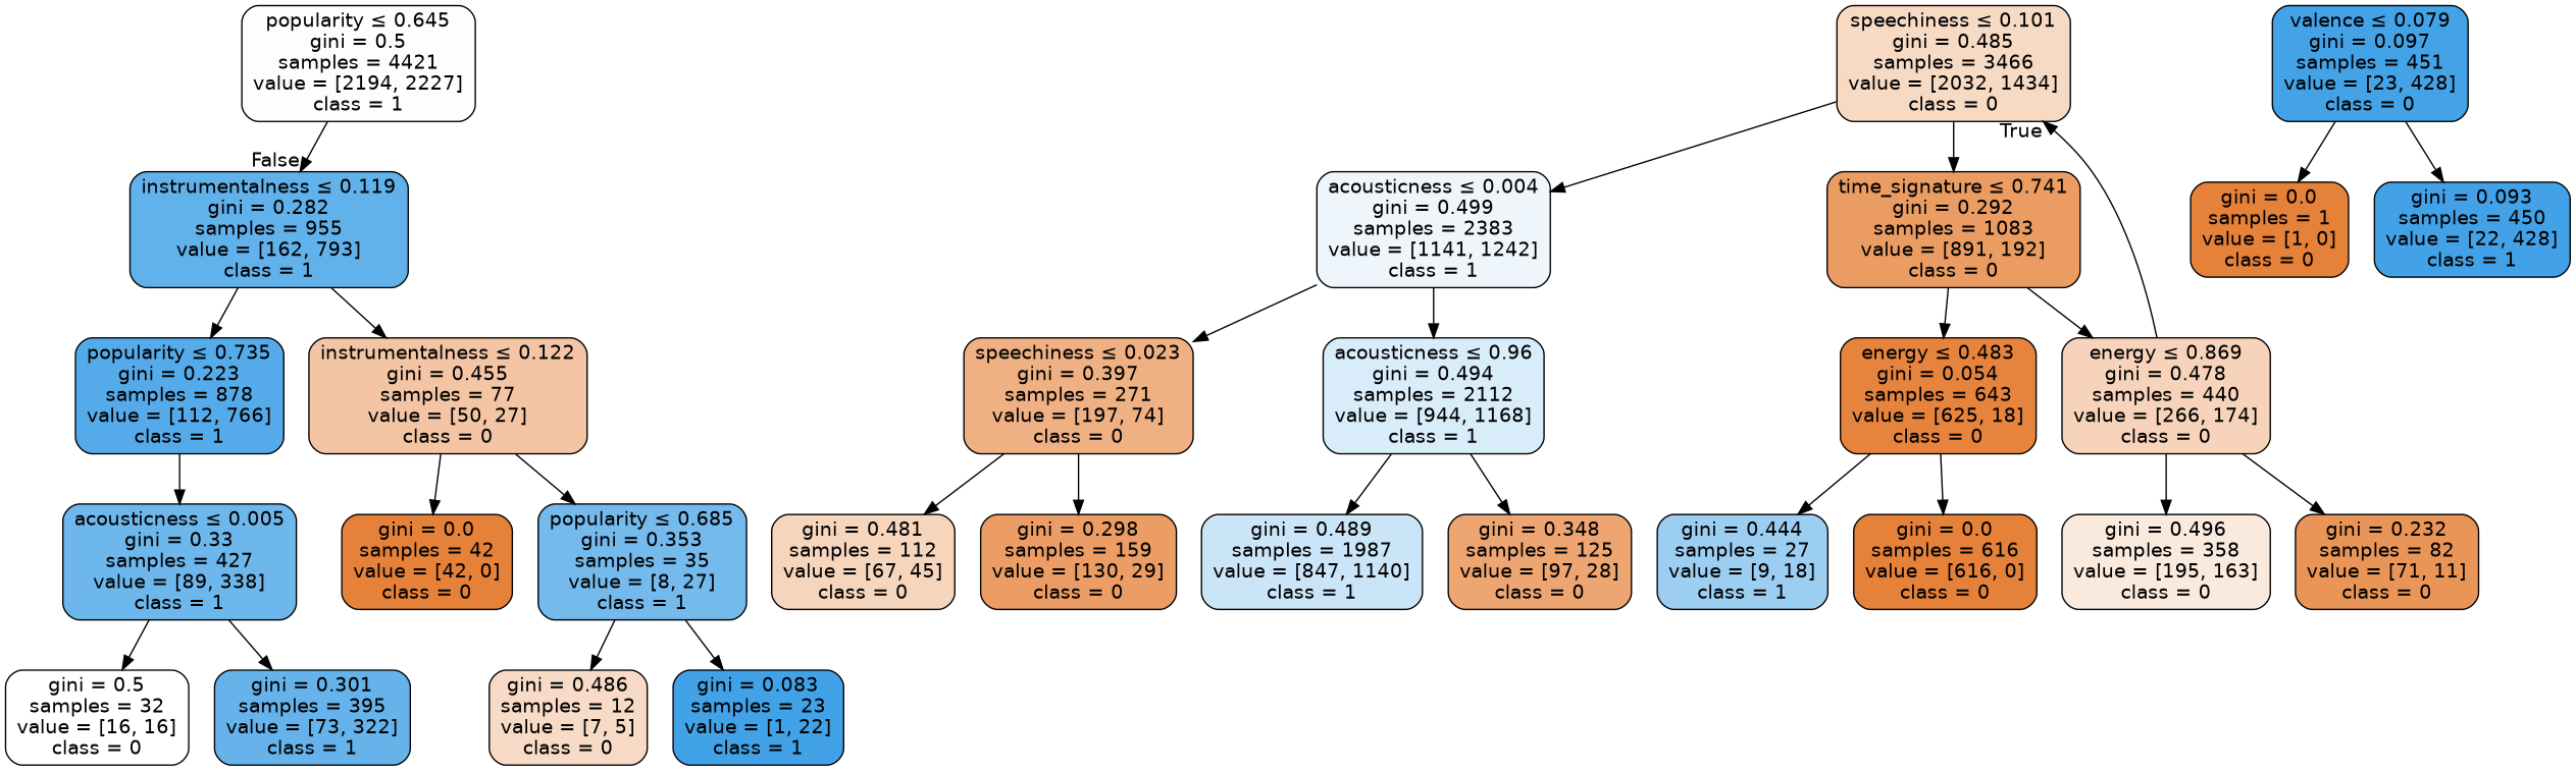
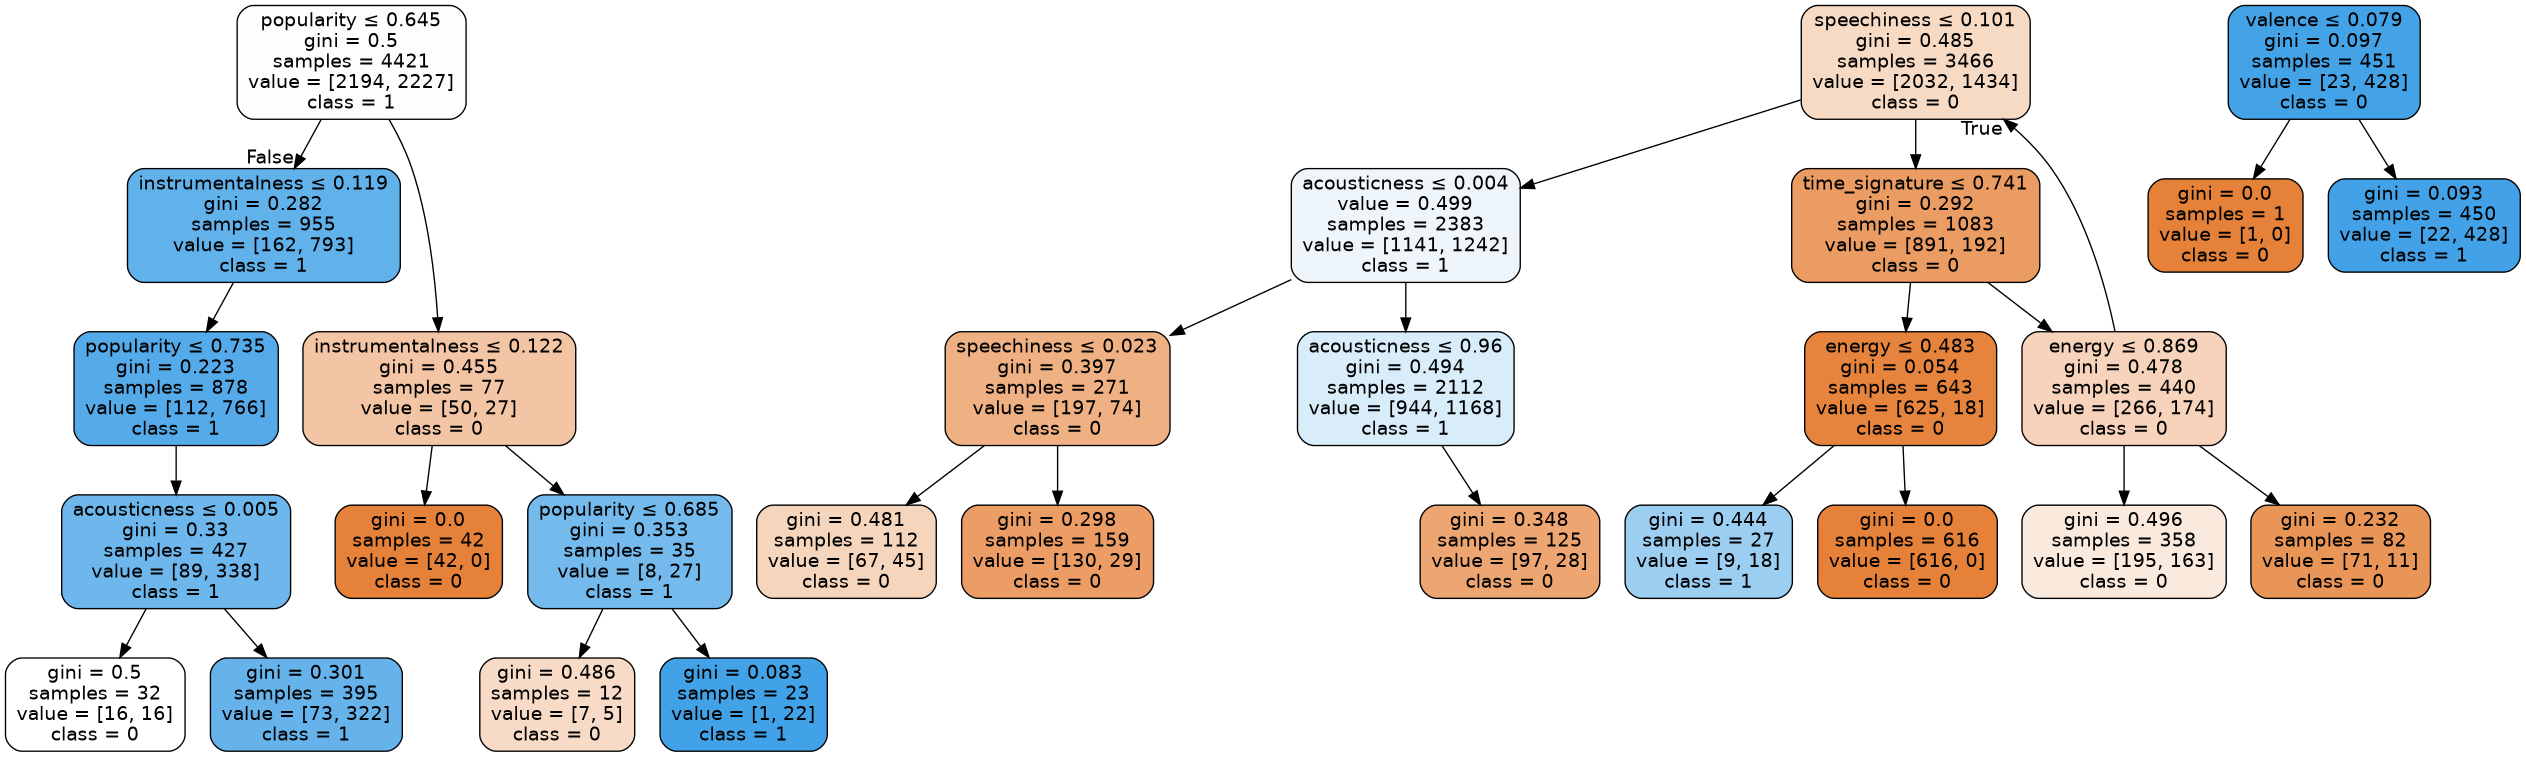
  digraph {
    node [color=black fillcolor="#e58139ff" fontname=helvetica shape=box style="filled, rounded"]
    edge [fontname=helvetica]
    n1 [fillcolor="#399de504" label=<popularity &le; 0.645<br/>gini = 0.5<br/>samples = 4421<br/>value = [2194, 2227]<br/>class = 1>]
    n2 [fillcolor="#399de5cb" label=<instrumentalness &le; 0.119<br/>gini = 0.282<br/>samples = 955<br/>value = [162, 793]<br/>class = 1>]
    n3 [fillcolor="#e581394b" label=<speechiness &le; 0.101<br/>gini = 0.485<br/>samples = 3466<br/>value = [2032, 1434]<br/>class = 0>]
-   n4 [fillcolor="#399de515" label=<acousticness &le; 0.004<br/>gini = 0.499<br/>samples = 2383<br/>value = [1141, 1242]<br/>class = 1>]
+   n4 [fillcolor="#399de515" label=<acousticness &le; 0.004<br/>value = 0.499<br/>samples = 2383<br/>value = [1141, 1242]<br/>class = 1>]
    n5 [fillcolor="#e58139c8" label=<time_signature &le; 0.741<br/>gini = 0.292<br/>samples = 1083<br/>value = [891, 192]<br/>class = 0>]
    n6 [fillcolor="#399de5da" label=<popularity &le; 0.735<br/>gini = 0.223<br/>samples = 878<br/>value = [112, 766]<br/>class = 1>]
    n7 [fillcolor="#e5813975" label=<instrumentalness &le; 0.122<br/>gini = 0.455<br/>samples = 77<br/>value = [50, 27]<br/>class = 0>]
    n8 [fillcolor="#e581399f" label=<speechiness &le; 0.023<br/>gini = 0.397<br/>samples = 271<br/>value = [197, 74]<br/>class = 0>]
    n9 [fillcolor="#399de531" label=<acousticness &le; 0.96<br/>gini = 0.494<br/>samples = 2112<br/>value = [944, 1168]<br/>class = 1>]
    n10 [fillcolor="#e58139f8" label=<energy &le; 0.483<br/>gini = 0.054<br/>samples = 643<br/>value = [625, 18]<br/>class = 0>]
    n11 [fillcolor="#e5813958" label=<energy &le; 0.869<br/>gini = 0.478<br/>samples = 440<br/>value = [266, 174]<br/>class = 0>]
    n12 [fillcolor="#e5813954" label=<gini = 0.481<br/>samples = 112<br/>value = [67, 45]<br/>class = 0>]
    n13 [fillcolor="#e58139c6" label=<gini = 0.298<br/>samples = 159<br/>value = [130, 29]<br/>class = 0>]
-   n14 [fillcolor="#399de542" label=<gini = 0.489<br/>samples = 1987<br/>value = [847, 1140]<br/>class = 1>]
    n15 [fillcolor="#e58139b5" label=<gini = 0.348<br/>samples = 125<br/>value = [97, 28]<br/>class = 0>]
    n16 [fillcolor="#399de57f" label=<gini = 0.444<br/>samples = 27<br/>value = [9, 18]<br/>class = 1>]
    n17 [label=<gini = 0.0<br/>samples = 616<br/>value = [616, 0]<br/>class = 0>]
    n18 [fillcolor="#e581392a" label=<gini = 0.496<br/>samples = 358<br/>value = [195, 163]<br/>class = 0>]
    n19 [fillcolor="#e58139d7" label=<gini = 0.232<br/>samples = 82<br/>value = [71, 11]<br/>class = 0>]
    n20 [fillcolor="#399de5bc" label=<acousticness &le; 0.005<br/>gini = 0.33<br/>samples = 427<br/>value = [89, 338]<br/>class = 1>]
    n21 [label=<gini = 0.0<br/>samples = 42<br/>value = [42, 0]<br/>class = 0>]
    n22 [fillcolor="#399de5b3" label=<popularity &le; 0.685<br/>gini = 0.353<br/>samples = 35<br/>value = [8, 27]<br/>class = 1>]
    n23 [fillcolor="#e5813900" label=<gini = 0.5<br/>samples = 32<br/>value = [16, 16]<br/>class = 0>]
    n24 [fillcolor="#399de5c5" label=<gini = 0.301<br/>samples = 395<br/>value = [73, 322]<br/>class = 1>]
    n25 [fillcolor="#399de5f1" label=<valence &le; 0.079<br/>gini = 0.097<br/>samples = 451<br/>value = [23, 428]<br/>class = 0>]
    n26 [label=<gini = 0.0<br/>samples = 1<br/>value = [1, 0]<br/>class = 0>]
    n27 [fillcolor="#399de5f2" label=<gini = 0.093<br/>samples = 450<br/>value = [22, 428]<br/>class = 1>]
    n28 [fillcolor="#e5813949" label=<gini = 0.486<br/>samples = 12<br/>value = [7, 5]<br/>class = 0>]
    n29 [fillcolor="#399de5f3" label=<gini = 0.083<br/>samples = 23<br/>value = [1, 22]<br/>class = 1>]
    n1 -> n2 [headlabel=False labelangle=-45 labeldistance=2.5]
    n2 -> n6
-   n2 -> n7
+   n1 -> n7
    n3 -> n4
    n3 -> n5
    n4 -> n8
    n4 -> n9
    n5 -> n10
    n5 -> n11
    n6 -> n20
    n7 -> n21
    n7 -> n22
    n8 -> n12
    n8 -> n13
-   n9 -> n14
    n9 -> n15
    n10 -> n16
    n10 -> n17
    n11 -> n3 [headlabel=True labelangle=45 labeldistance=2.5]
    n11 -> n18
    n11 -> n19
    n20 -> n23
    n20 -> n24
    n22 -> n28
    n22 -> n29
    n25 -> n26
    n25 -> n27
  }
